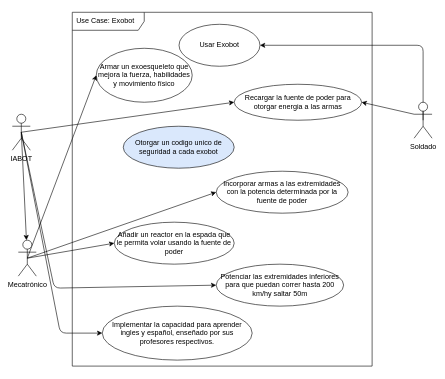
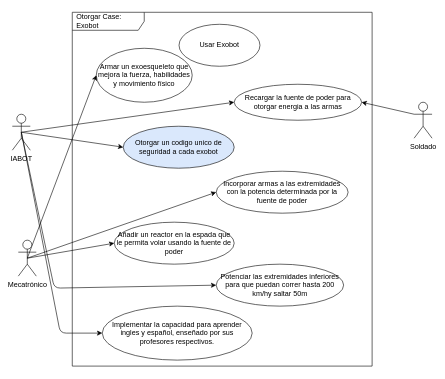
  <mxCell id="0" />
  <mxCell id="1" parent="0" />
- <mxCell id="2" value="Use Case: Exobot" style="shape=umlFrame;whiteSpace=wrap;html=1;width=120;height=30;boundedLbl=1;verticalAlign=middle;align=left;spacingLeft=5;" parent="1" vertex="1"><mxGeometry x="120" y="20" width="500" height="590" as="geometry" /></mxCell>
+ <mxCell id="2" value="Otorgar Case: Exobot" style="shape=umlFrame;whiteSpace=wrap;html=1;width=120;height=30;boundedLbl=1;verticalAlign=middle;align=left;spacingLeft=5;" parent="1" vertex="1"><mxGeometry x="120" y="20" width="500" height="590" as="geometry" /></mxCell>
  <mxCell id="3" value="Usar Exobot" style="ellipse;whiteSpace=wrap;html=1;" parent="1" vertex="1"><mxGeometry x="298" y="40" width="135" height="70" as="geometry" /></mxCell>
  <mxCell id="4" value="Añadir un reactor en la espada que le permita volar usando la fuente de poder" style="ellipse;whiteSpace=wrap;html=1;" parent="1" vertex="1"><mxGeometry x="190" y="370" width="200" height="70" as="geometry" /></mxCell>
  <mxCell id="5" style="edgeStyle=none;html=1;exitX=0.5;exitY=0.5;exitDx=0;exitDy=0;exitPerimeter=0;entryX=0;entryY=0.5;entryDx=0;entryDy=0;" edge="1" parent="1" source="9" target="14"><mxGeometry relative="1" as="geometry" /></mxCell>
- <mxCell id="6" style="edgeStyle=none;html=1;exitX=0.5;exitY=0.5;exitDx=0;exitDy=0;exitPerimeter=0;" edge="1" parent="1" source="9" target="19"><mxGeometry relative="1" as="geometry" /></mxCell>
+ <mxCell id="6" style="edgeStyle=none;html=1;exitX=0.5;exitY=0.5;exitDx=0;exitDy=0;exitPerimeter=0;entryX=0;entryY=0.5;entryDx=0;entryDy=0;" edge="1" parent="1" source="9" target="15"><mxGeometry relative="1" as="geometry" /></mxCell>
  <mxCell id="7" style="edgeStyle=none;html=1;exitX=0.5;exitY=0.5;exitDx=0;exitDy=0;exitPerimeter=0;entryX=0;entryY=0.5;entryDx=0;entryDy=0;" edge="1" parent="1" source="9" target="21"><mxGeometry relative="1" as="geometry"><Array as="points"><mxPoint x="90" y="480" /></Array></mxGeometry></mxCell>
  <mxCell id="8" style="edgeStyle=none;html=1;exitX=0.5;exitY=0.5;exitDx=0;exitDy=0;exitPerimeter=0;entryX=0;entryY=0.5;entryDx=0;entryDy=0;" edge="1" parent="1" source="9" target="22"><mxGeometry relative="1" as="geometry"><Array as="points"><mxPoint x="100" y="555" /></Array></mxGeometry></mxCell>
  <mxCell id="9" value="IABOT" style="shape=umlActor;verticalLabelPosition=bottom;verticalAlign=top;html=1;" parent="1" vertex="1"><mxGeometry x="20" y="190" width="30" height="60" as="geometry" /></mxCell>
- <mxCell id="10" style="edgeStyle=none;html=1;exitX=0.5;exitY=0.5;exitDx=0;exitDy=0;exitPerimeter=0;entryX=1;entryY=0.5;entryDx=0;entryDy=0;" edge="1" parent="1" source="12" target="3"><mxGeometry relative="1" as="geometry"><Array as="points"><mxPoint x="705" y="75" /></Array></mxGeometry></mxCell>
  <mxCell id="11" style="edgeStyle=none;html=1;exitX=0;exitY=0.333;exitDx=0;exitDy=0;exitPerimeter=0;entryX=1;entryY=0.5;entryDx=0;entryDy=0;" edge="1" parent="1" source="12" target="14"><mxGeometry relative="1" as="geometry" /></mxCell>
  <mxCell id="12" value="Soldado" style="shape=umlActor;verticalLabelPosition=bottom;verticalAlign=top;html=1;" parent="1" vertex="1"><mxGeometry x="690" y="170" width="30" height="60" as="geometry" /></mxCell>
  <mxCell id="13" value="Armar un exoesqueleto que mejora la fuerza, habilidades y movimiento físico" style="ellipse;whiteSpace=wrap;html=1;" parent="1" vertex="1"><mxGeometry x="160" y="80" width="160" height="90" as="geometry" /></mxCell>
  <mxCell id="14" value="Recargar la fuente de poder para otorgar energia a las armas" style="ellipse;whiteSpace=wrap;html=1;" parent="1" vertex="1"><mxGeometry x="390" y="140" width="212.5" height="60" as="geometry" /></mxCell>
  <mxCell id="15" value="Otorgar un codigo unico de seguridad a cada exobot" style="ellipse;whiteSpace=wrap;html=1;fillColor=#dae8fc;" parent="1" vertex="1"><mxGeometry x="205" y="210" width="185" height="70" as="geometry" /></mxCell>
  <mxCell id="16" style="edgeStyle=none;html=1;exitX=0.5;exitY=0.5;exitDx=0;exitDy=0;exitPerimeter=0;entryX=0;entryY=0.5;entryDx=0;entryDy=0;" edge="1" parent="1" source="19" target="20"><mxGeometry relative="1" as="geometry" /></mxCell>
  <mxCell id="17" style="edgeStyle=none;html=1;exitX=0.5;exitY=0.5;exitDx=0;exitDy=0;exitPerimeter=0;entryX=0;entryY=0.5;entryDx=0;entryDy=0;" edge="1" parent="1" source="19" target="13"><mxGeometry relative="1" as="geometry" /></mxCell>
  <mxCell id="18" style="edgeStyle=none;html=1;exitX=0.5;exitY=0.5;exitDx=0;exitDy=0;exitPerimeter=0;entryX=0;entryY=0.5;entryDx=0;entryDy=0;" edge="1" parent="1" source="19" target="4"><mxGeometry relative="1" as="geometry" /></mxCell>
  <mxCell id="19" value="Mecatrónico" style="shape=umlActor;verticalLabelPosition=bottom;verticalAlign=top;html=1;" vertex="1" parent="1"><mxGeometry x="30" y="400" width="30" height="60" as="geometry" /></mxCell>
  <mxCell id="20" value="Incorporar armas a las extremidades con la potencia determinada por la fuente de poder" style="ellipse;whiteSpace=wrap;html=1;" vertex="1" parent="1"><mxGeometry x="360" y="285" width="220" height="70" as="geometry" /></mxCell>
  <mxCell id="21" value="Potenciar las extremidades inferiores para que puedan correr hasta 200 km/hy saltar 50m" style="ellipse;whiteSpace=wrap;html=1;" vertex="1" parent="1"><mxGeometry x="360" y="440" width="212.5" height="70" as="geometry" /></mxCell>
  <mxCell id="22" value="Implementar la capacidad para aprender ingles y español, enseñado por sus profesores respectivos." style="ellipse;whiteSpace=wrap;html=1;" vertex="1" parent="1"><mxGeometry x="170" y="510" width="250" height="90" as="geometry" /></mxCell>
